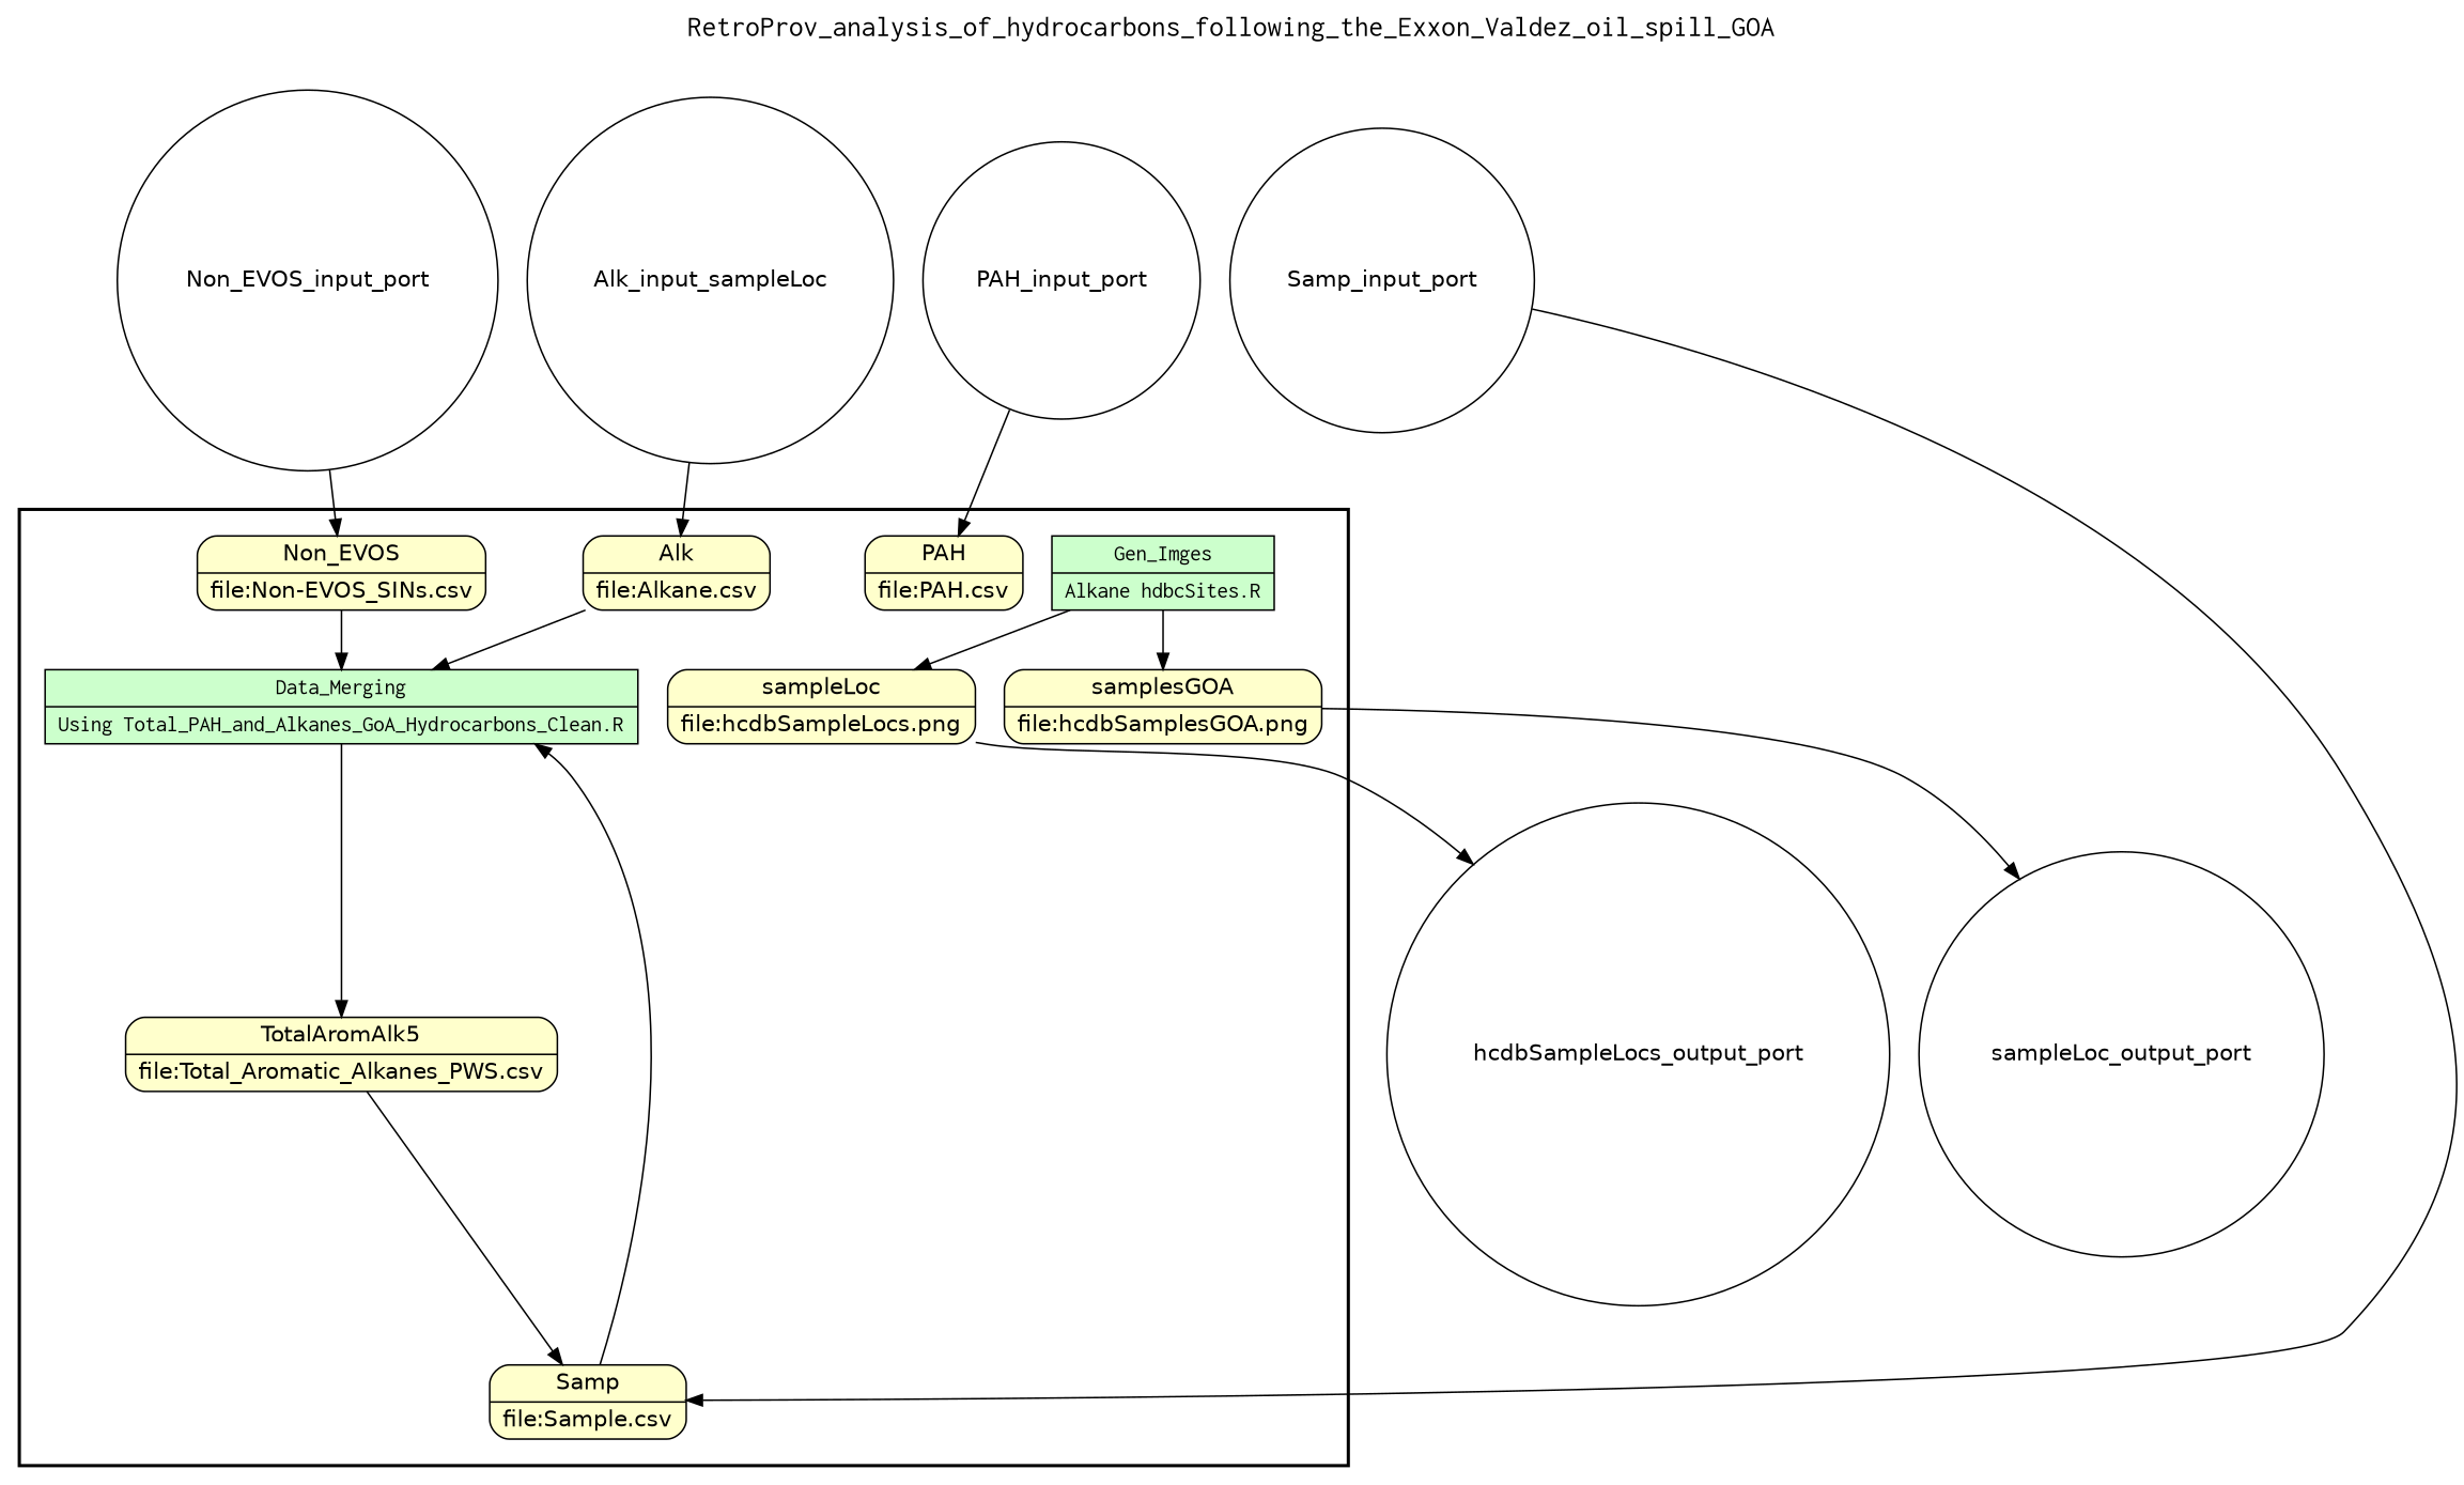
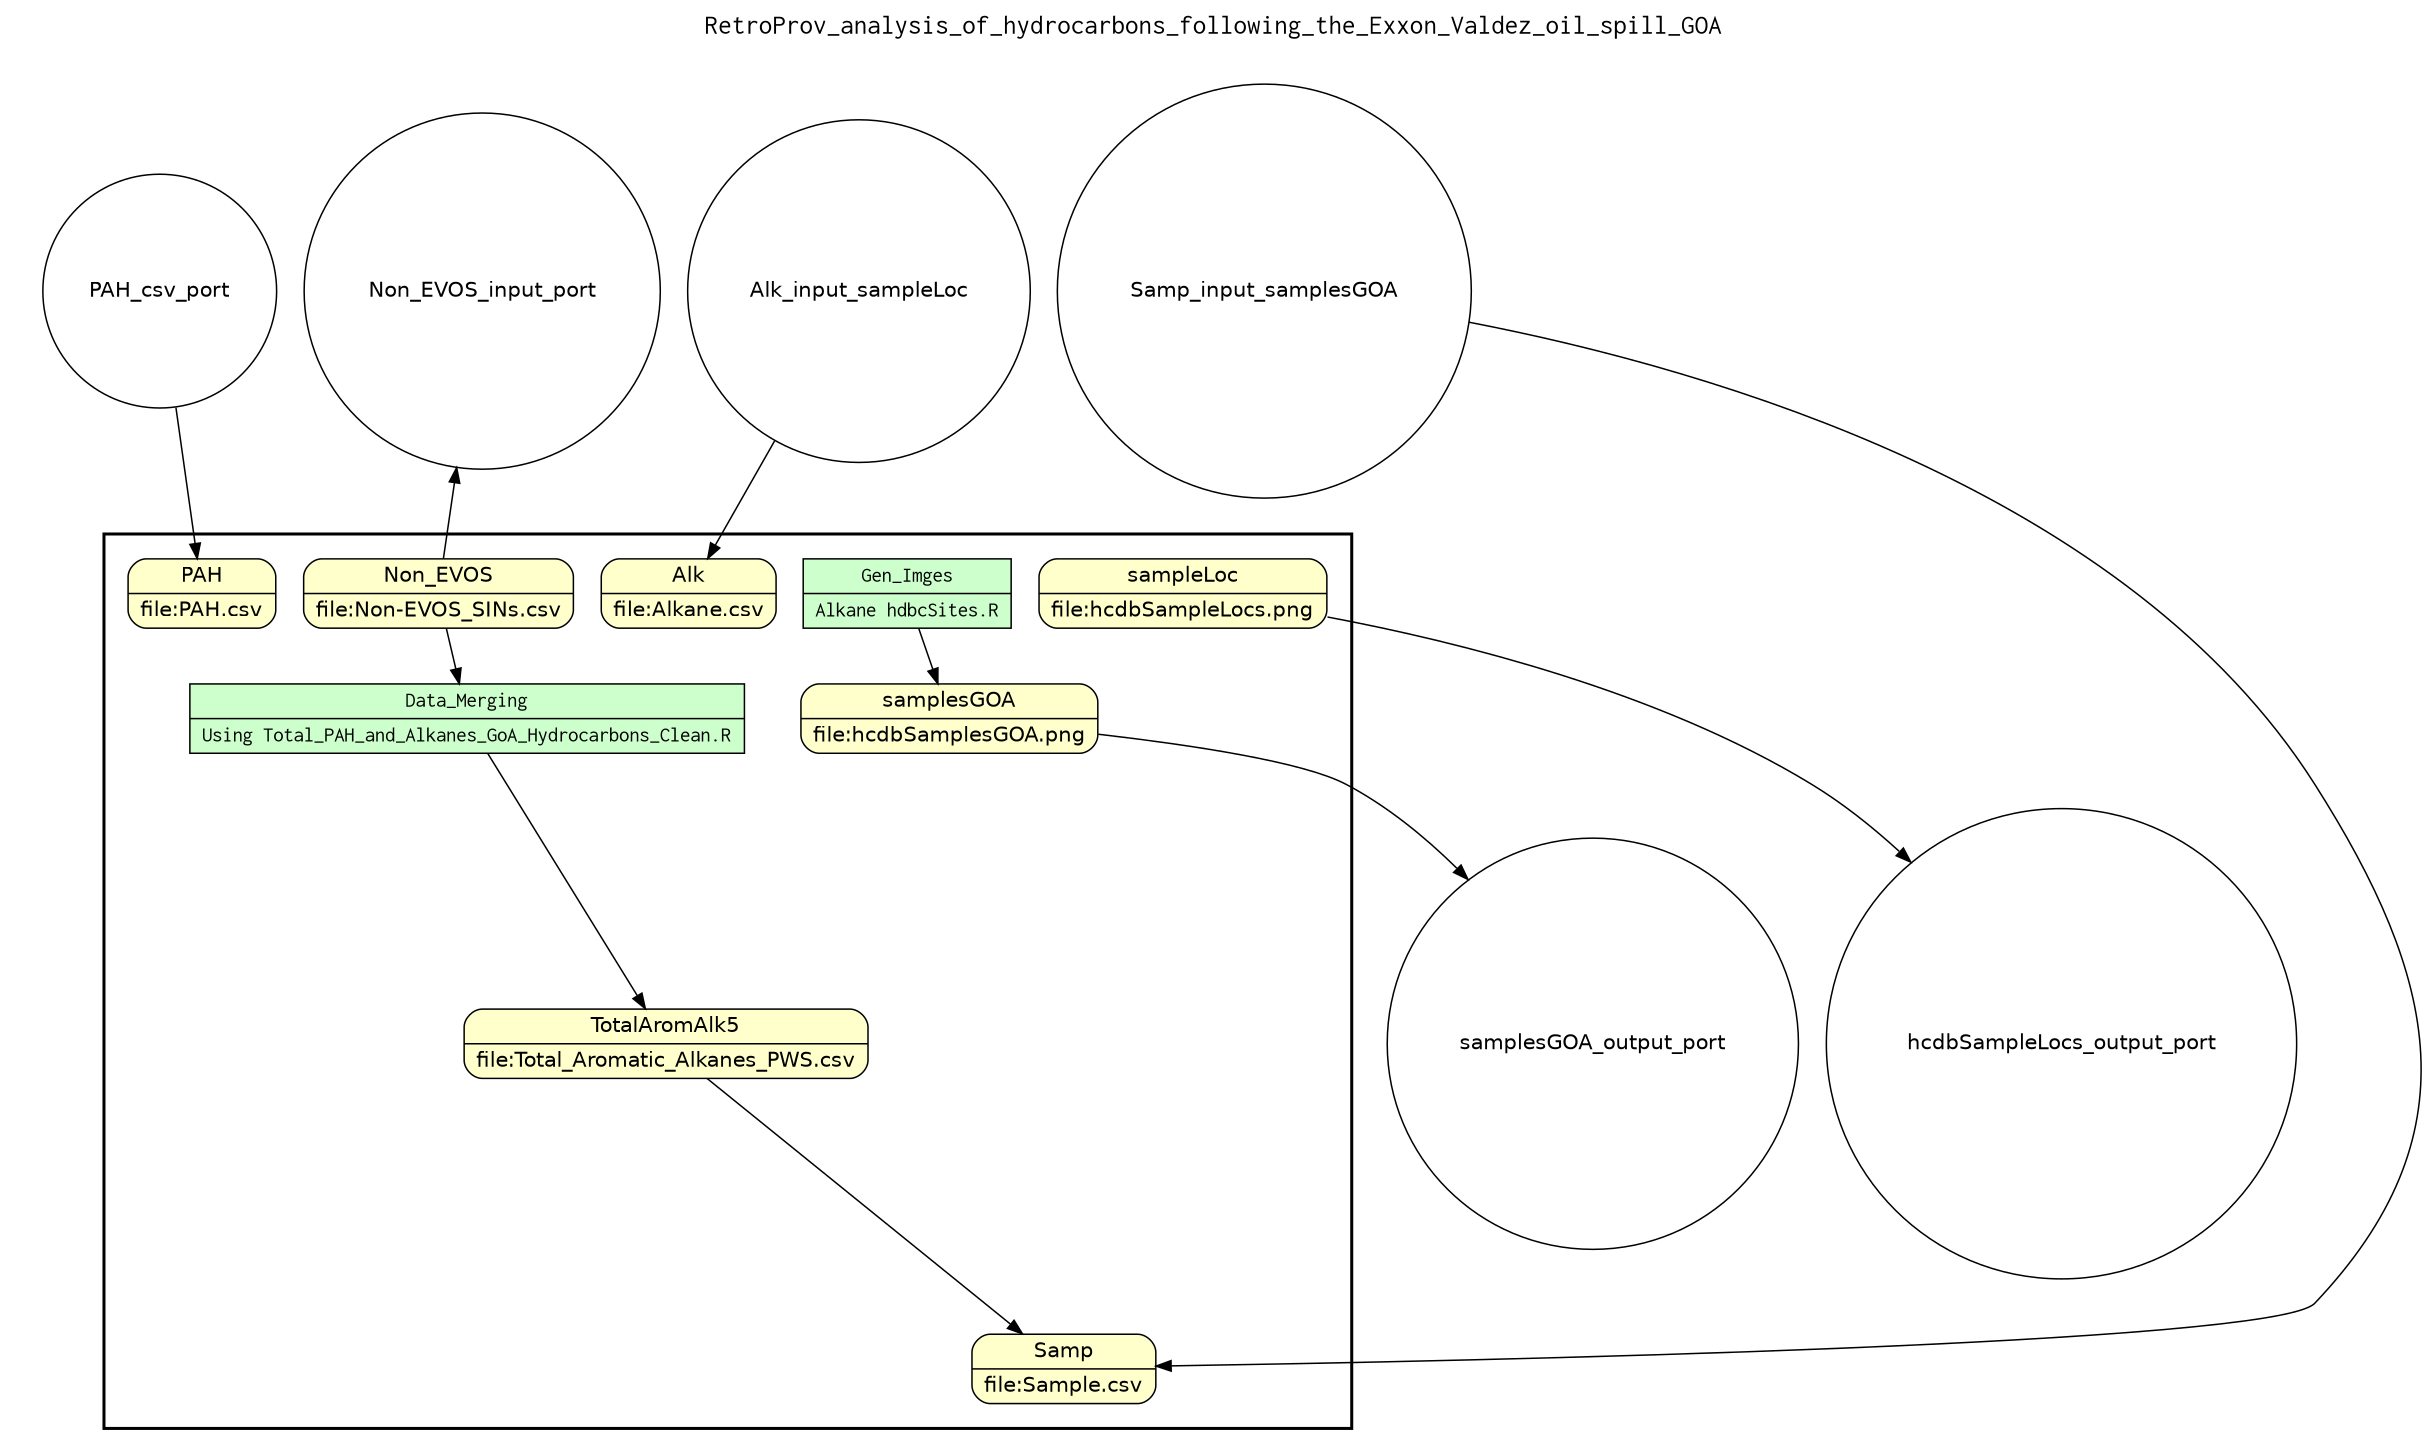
  digraph {
    fontname=Courier
    fontsize=18
    label=RetroProv_analysis_of_hydrocarbons_following_the_Exxon_Valdez_oil_spill_GOA
    labelloc=t
    rankdir=TB
    node [fillcolor="#FFFFCC" fontname=Helvetica peripheries=1 rankdir=LR shape=record style="rounded,filled"]
    n1 [fillcolor="#CCFFCC" fontname=Courier label="{<f0> Data_Merging |<f1> Using Total_PAH_and_Alkanes_GoA_Hydrocarbons_Clean.R}" style=filled]
    n2 [label="{<f0> TotalAromAlk5 |<f1> file\:Total_Aromatic_Alkanes_PWS.csv}"]
    n3 [fillcolor="#CCFFCC" fontname=Courier label="{<f0> Gen_Imges |<f1> Alkane hdbcSites.R}" style=filled]
    n4 [label="{<f0> sampleLoc |<f1> file\:hcdbSampleLocs.png}"]
    n5 [label="{<f0> samplesGOA |<f1> file\:hcdbSamplesGOA.png}"]
    n6 [label="{<f0> PAH |<f1> file\:PAH.csv}"]
    n7 [label="{<f0> Alk |<f1> file\:Alkane.csv}"]
    n8 [label="{<f0> Samp |<f1> file\:Sample.csv}"]
    n9 [label="{<f0> Non_EVOS |<f1> file\:Non-EVOS_SINs.csv}"]
-   PAH_input_port [fillcolor="#FFFFFF" shape=circle width=0.2 rankdir=""]
+   PAH_input_port [fillcolor="#FFFFFF" shape=circle width=0.2 label=PAH_csv_port rankdir=""]
    n11 [fillcolor="#FFFFFF" label=Alk_input_sampleLoc shape=circle width=0.2 rankdir=""]
-   Samp_input_port [fillcolor="#FFFFFF" shape=circle width=0.2 rankdir=""]
+   Samp_input_port [fillcolor="#FFFFFF" shape=circle width=0.2 label=Samp_input_samplesGOA rankdir=""]
    Non_EVOS_input_port [fillcolor="#FFFFFF" shape=circle width=0.2 rankdir=""]
    n14 [fillcolor="#FFFFFF" label=hcdbSampleLocs_output_port shape=circle width=0.2 rankdir=""]
-   samplesGOA_output_port [fillcolor="#FFFFFF" shape=circle width=0.2 label=sampleLoc_output_port rankdir=""]
+   samplesGOA_output_port [fillcolor="#FFFFFF" shape=circle width=0.2 rankdir=""]
    subgraph cluster_1 {
      color=black
      label=""
      penwidth=2
      subgraph cluster_2 {
        color=white
        label=""
        penwidth=2
        n1
        n2
        n3
        n4
        n5
        n6
        n7
        n8
        n9
      }
    }
    subgraph cluster_3 {
      color=white
      label=""
      subgraph cluster_4 {
        color=white
        label=""
        n14
        samplesGOA_output_port
      }
    }
    subgraph cluster_5 {
      color=white
      label=""
      subgraph cluster_6 {
        color=white
        label=""
        PAH_input_port
        n11
        Samp_input_port
        Non_EVOS_input_port
      }
    }
    n1 -> n2
    n2 -> n8
-   n3 -> n4
    n3 -> n5
    n4 -> n14
    n5 -> samplesGOA_output_port
-   n7 -> n1
-   n8 -> n1
    n9 -> n1
    PAH_input_port -> n6
    n11 -> n7
    Samp_input_port -> n8
-   Non_EVOS_input_port -> n9
+   n9 -> Non_EVOS_input_port
  }
